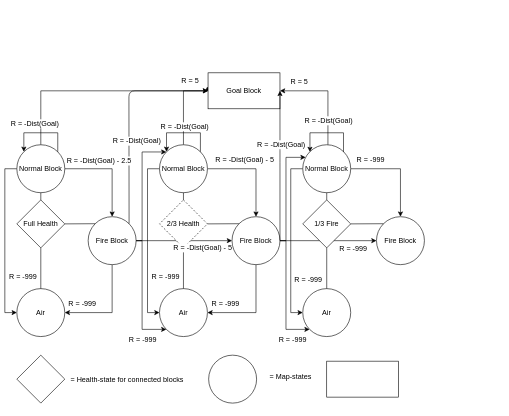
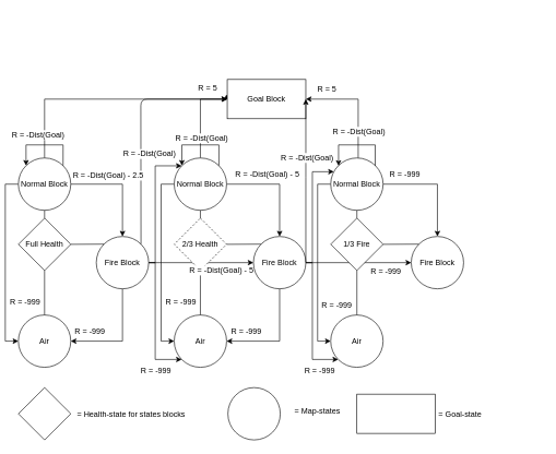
  <mxCell id="0" />
  <mxCell id="1" parent="0" />
  <mxCell id="2" value="" style="edgeStyle=orthogonalEdgeStyle;rounded=0;orthogonalLoop=1;jettySize=auto;html=1;" edge="1" parent="1" source="8" target="11"><mxGeometry relative="1" as="geometry" /></mxCell>
  <mxCell id="3" value="" style="endArrow=none;html=1;exitX=1;exitY=0.5;exitDx=0;exitDy=0;entryX=0;entryY=0;entryDx=0;entryDy=0;" edge="1" parent="1" source="4" target="11"><mxGeometry width="50" height="50" relative="1" as="geometry"><mxPoint x="309" y="451" as="sourcePoint" /><mxPoint x="308" y="491" as="targetPoint" /></mxGeometry></mxCell>
  <mxCell id="4" value="2/3 Health" style="rhombus;whiteSpace=wrap;html=1;dashed=1;" vertex="1" parent="1"><mxGeometry x="258" y="333" width="80" height="80" as="geometry" /></mxCell>
  <mxCell id="5" value="Full Health" style="rhombus;whiteSpace=wrap;html=1;" vertex="1" parent="1"><mxGeometry x="20" y="333" width="80" height="80" as="geometry" /></mxCell>
  <mxCell id="6" style="edgeStyle=orthogonalEdgeStyle;rounded=0;orthogonalLoop=1;jettySize=auto;html=1;exitX=0.5;exitY=1;exitDx=0;exitDy=0;entryX=1;entryY=0.5;entryDx=0;entryDy=0;" edge="1" parent="1" source="8" target="13"><mxGeometry relative="1" as="geometry" /></mxCell>
  <mxCell id="7" value="" style="edgeStyle=orthogonalEdgeStyle;rounded=0;orthogonalLoop=1;jettySize=auto;html=1;" edge="1" parent="1" source="8" target="19"><mxGeometry relative="1" as="geometry"><mxPoint x="229" y="231" as="targetPoint" /><Array as="points"><mxPoint x="229" y="401" /><mxPoint x="229" y="253" /></Array></mxGeometry></mxCell>
  <mxCell id="8" value="Fire Block" style="ellipse;whiteSpace=wrap;html=1;aspect=fixed;" vertex="1" parent="1"><mxGeometry x="139" y="361" width="80" height="80" as="geometry" /></mxCell>
  <mxCell id="9" style="edgeStyle=orthogonalEdgeStyle;rounded=0;orthogonalLoop=1;jettySize=auto;html=1;exitX=0.5;exitY=1;exitDx=0;exitDy=0;entryX=1;entryY=0.5;entryDx=0;entryDy=0;" edge="1" parent="1" source="11" target="14"><mxGeometry relative="1" as="geometry" /></mxCell>
  <mxCell id="10" value="" style="edgeStyle=orthogonalEdgeStyle;rounded=0;orthogonalLoop=1;jettySize=auto;html=1;" edge="1" parent="1" source="11" target="12"><mxGeometry relative="1" as="geometry" /></mxCell>
  <mxCell id="11" value="Fire Block" style="ellipse;whiteSpace=wrap;html=1;aspect=fixed;" vertex="1" parent="1"><mxGeometry x="379" y="361" width="80" height="80" as="geometry" /></mxCell>
  <mxCell id="12" value="Fire Block" style="ellipse;whiteSpace=wrap;html=1;aspect=fixed;" vertex="1" parent="1"><mxGeometry x="620" y="361" width="80" height="80" as="geometry" /></mxCell>
  <mxCell id="13" value="Air&lt;br&gt;" style="ellipse;whiteSpace=wrap;html=1;aspect=fixed;" vertex="1" parent="1"><mxGeometry x="20" y="481" width="80" height="80" as="geometry" /></mxCell>
  <mxCell id="14" value="Air&lt;br&gt;" style="ellipse;whiteSpace=wrap;html=1;aspect=fixed;" vertex="1" parent="1"><mxGeometry x="258" y="481" width="80" height="80" as="geometry" /></mxCell>
  <mxCell id="15" value="Air&lt;br&gt;" style="ellipse;whiteSpace=wrap;html=1;aspect=fixed;" vertex="1" parent="1"><mxGeometry x="497" y="481" width="80" height="80" as="geometry" /></mxCell>
  <mxCell id="16" style="edgeStyle=orthogonalEdgeStyle;rounded=0;orthogonalLoop=1;jettySize=auto;html=1;exitX=1;exitY=0.5;exitDx=0;exitDy=0;" edge="1" parent="1" source="19" target="11"><mxGeometry relative="1" as="geometry" /></mxCell>
  <mxCell id="17" style="edgeStyle=orthogonalEdgeStyle;rounded=0;orthogonalLoop=1;jettySize=auto;html=1;exitX=0;exitY=0.5;exitDx=0;exitDy=0;entryX=0;entryY=0.5;entryDx=0;entryDy=0;" edge="1" parent="1" source="19" target="14"><mxGeometry relative="1" as="geometry" /></mxCell>
  <mxCell id="18" value="" style="edgeStyle=orthogonalEdgeStyle;rounded=0;orthogonalLoop=1;jettySize=auto;html=1;entryX=-0.01;entryY=0.38;entryDx=0;entryDy=0;entryPerimeter=0;" edge="1" parent="1" source="19" target="28"><mxGeometry relative="1" as="geometry"><mxPoint x="299" y="111" as="targetPoint" /><Array as="points"><mxPoint x="298" y="151" /></Array></mxGeometry></mxCell>
  <mxCell id="19" value="Normal Block&lt;br&gt;" style="ellipse;whiteSpace=wrap;html=1;aspect=fixed;" vertex="1" parent="1"><mxGeometry x="258" y="241" width="80" height="80" as="geometry" /></mxCell>
  <mxCell id="20" style="edgeStyle=orthogonalEdgeStyle;rounded=0;orthogonalLoop=1;jettySize=auto;html=1;exitX=1;exitY=0.5;exitDx=0;exitDy=0;entryX=0.5;entryY=0;entryDx=0;entryDy=0;" edge="1" parent="1" source="23" target="12"><mxGeometry relative="1" as="geometry" /></mxCell>
  <mxCell id="21" style="edgeStyle=orthogonalEdgeStyle;rounded=0;orthogonalLoop=1;jettySize=auto;html=1;exitX=0;exitY=0.5;exitDx=0;exitDy=0;entryX=0;entryY=0.5;entryDx=0;entryDy=0;" edge="1" parent="1" source="23" target="15"><mxGeometry relative="1" as="geometry" /></mxCell>
  <mxCell id="22" value="" style="edgeStyle=orthogonalEdgeStyle;rounded=0;orthogonalLoop=1;jettySize=auto;html=1;entryX=1;entryY=0.5;entryDx=0;entryDy=0;" edge="1" parent="1" source="23" target="28"><mxGeometry relative="1" as="geometry"><mxPoint x="499" y="101" as="targetPoint" /><Array as="points"><mxPoint x="539" y="151" /></Array></mxGeometry></mxCell>
  <mxCell id="23" value="Normal Block&lt;br&gt;" style="ellipse;whiteSpace=wrap;html=1;aspect=fixed;" vertex="1" parent="1"><mxGeometry x="497" y="241" width="80" height="80" as="geometry" /></mxCell>
  <mxCell id="24" style="edgeStyle=orthogonalEdgeStyle;rounded=0;orthogonalLoop=1;jettySize=auto;html=1;exitX=0;exitY=0.5;exitDx=0;exitDy=0;entryX=0;entryY=0.5;entryDx=0;entryDy=0;" edge="1" parent="1" source="27" target="13"><mxGeometry relative="1" as="geometry" /></mxCell>
  <mxCell id="25" style="edgeStyle=orthogonalEdgeStyle;rounded=0;orthogonalLoop=1;jettySize=auto;html=1;exitX=1;exitY=0.5;exitDx=0;exitDy=0;" edge="1" parent="1" source="27" target="8"><mxGeometry relative="1" as="geometry" /></mxCell>
  <mxCell id="26" value="" style="edgeStyle=orthogonalEdgeStyle;rounded=0;orthogonalLoop=1;jettySize=auto;html=1;entryX=0;entryY=0.5;entryDx=0;entryDy=0;" edge="1" parent="1" source="27" target="28"><mxGeometry relative="1" as="geometry"><mxPoint x="60" y="161" as="targetPoint" /><Array as="points"><mxPoint x="60" y="151" /></Array></mxGeometry></mxCell>
  <mxCell id="27" value="Normal Block&lt;br&gt;" style="ellipse;whiteSpace=wrap;html=1;aspect=fixed;" vertex="1" parent="1"><mxGeometry x="20" y="241" width="80" height="80" as="geometry" /></mxCell>
  <mxCell id="28" value="Goal Block" style="rounded=0;whiteSpace=wrap;html=1;" vertex="1" parent="1"><mxGeometry x="339" y="121" width="120" height="60" as="geometry" /></mxCell>
  <mxCell id="29" value="" style="endArrow=classic;html=1;exitX=1;exitY=0;exitDx=0;exitDy=0;entryX=0;entryY=0.5;entryDx=0;entryDy=0;" edge="1" parent="1" source="8" target="28"><mxGeometry width="50" height="50" relative="1" as="geometry"><mxPoint x="-11" y="681" as="sourcePoint" /><mxPoint x="39" y="631" as="targetPoint" /><Array as="points"><mxPoint x="207" y="151" /></Array></mxGeometry></mxCell>
  <mxCell id="30" value="" style="endArrow=classic;html=1;exitX=1;exitY=0.5;exitDx=0;exitDy=0;entryX=1;entryY=0.5;entryDx=0;entryDy=0;" edge="1" parent="1" source="11" target="28"><mxGeometry width="50" height="50" relative="1" as="geometry"><mxPoint x="-11" y="681" as="sourcePoint" /><mxPoint x="519" y="121" as="targetPoint" /><Array as="points"><mxPoint x="459" y="261" /></Array></mxGeometry></mxCell>
  <mxCell id="31" value="R = -999" style="text;html=1;resizable=0;points=[];align=center;verticalAlign=middle;labelBackgroundColor=#ffffff;" vertex="1" connectable="0" parent="1"><mxGeometry x="577" y="391" as="geometry"><mxPoint x="-210" y="114" as="offset" /></mxGeometry></mxCell>
  <mxCell id="32" value="R = -999" style="text;html=1;resizable=0;points=[];align=center;verticalAlign=middle;labelBackgroundColor=#ffffff;" vertex="1" connectable="0" parent="1"><mxGeometry x="338" y="391" as="geometry"><mxPoint x="-210" y="114" as="offset" /></mxGeometry></mxCell>
  <mxCell id="33" value="R = -Dist(Goal)" style="text;html=1;resizable=0;points=[];align=center;verticalAlign=middle;labelBackgroundColor=#ffffff;" vertex="1" connectable="0" parent="1"><mxGeometry x="259" y="91" as="geometry"><mxPoint x="-210" y="114" as="offset" /></mxGeometry></mxCell>
  <mxCell id="34" value="R = -Dist(Goal)" style="text;html=1;resizable=0;points=[];align=center;verticalAlign=middle;labelBackgroundColor=#ffffff;" vertex="1" connectable="0" parent="1"><mxGeometry x="509" y="96" as="geometry"><mxPoint x="-210" y="114" as="offset" /></mxGeometry></mxCell>
  <mxCell id="35" value="R = -Dist(Goal)" style="text;html=1;resizable=0;points=[];align=center;verticalAlign=middle;labelBackgroundColor=#ffffff;" vertex="1" connectable="0" parent="1"><mxGeometry x="749" y="86" as="geometry"><mxPoint x="-210" y="114" as="offset" /></mxGeometry></mxCell>
  <mxCell id="36" value="R = -999" style="text;html=1;resizable=0;points=[];align=center;verticalAlign=middle;labelBackgroundColor=#ffffff;labelBorderColor=none;" vertex="1" connectable="0" parent="1"><mxGeometry x="819" y="151" as="geometry"><mxPoint x="-210" y="114" as="offset" /></mxGeometry></mxCell>
  <mxCell id="37" value="R = -Dist(Goal) - 2.5" style="text;resizable=0;points=[];align=center;verticalAlign=middle;labelBackgroundColor=#ffffff;labelBorderColor=none;html=1;" vertex="1" connectable="0" parent="1"><mxGeometry x="366" y="153" as="geometry"><mxPoint x="-210" y="114" as="offset" /></mxGeometry></mxCell>
  <mxCell id="38" value="R = -Dist(Goal) - 5" style="text;html=1;resizable=0;points=[];align=center;verticalAlign=middle;labelBackgroundColor=#ffffff;labelBorderColor=none;" vertex="1" connectable="0" parent="1"><mxGeometry x="609" y="151" as="geometry"><mxPoint x="-210" y="114" as="offset" /></mxGeometry></mxCell>
  <mxCell id="39" style="edgeStyle=orthogonalEdgeStyle;rounded=0;orthogonalLoop=1;jettySize=auto;html=1;exitX=1;exitY=0;exitDx=0;exitDy=0;entryX=0;entryY=0;entryDx=0;entryDy=0;" edge="1" parent="1" source="27" target="27"><mxGeometry relative="1" as="geometry"><Array as="points"><mxPoint x="88" y="221" /><mxPoint x="32" y="221" /></Array></mxGeometry></mxCell>
  <mxCell id="40" style="edgeStyle=orthogonalEdgeStyle;rounded=0;orthogonalLoop=1;jettySize=auto;html=1;exitX=1;exitY=0;exitDx=0;exitDy=0;entryX=0;entryY=0;entryDx=0;entryDy=0;" edge="1" parent="1" source="19" target="19"><mxGeometry relative="1" as="geometry"><mxPoint x="326" y="243" as="sourcePoint" /><mxPoint x="270" y="243" as="targetPoint" /><Array as="points"><mxPoint x="326" y="221" /><mxPoint x="270" y="221" /></Array></mxGeometry></mxCell>
  <mxCell id="41" style="edgeStyle=orthogonalEdgeStyle;rounded=0;orthogonalLoop=1;jettySize=auto;html=1;exitX=1;exitY=0;exitDx=0;exitDy=0;entryX=0;entryY=0;entryDx=0;entryDy=0;" edge="1" parent="1"><mxGeometry relative="1" as="geometry"><mxPoint x="565" y="253" as="sourcePoint" /><mxPoint x="509" y="253" as="targetPoint" /><Array as="points"><mxPoint x="564.5" y="221" /><mxPoint x="508.5" y="221" /></Array></mxGeometry></mxCell>
  <mxCell id="42" value="R = 5" style="text;html=1;resizable=0;points=[];align=center;verticalAlign=middle;labelBackgroundColor=#ffffff;" vertex="1" connectable="0" parent="1"><mxGeometry x="700" y="21" as="geometry"><mxPoint x="-210" y="114" as="offset" /></mxGeometry></mxCell>
  <mxCell id="43" value="R = 5" style="text;html=1;resizable=0;points=[];align=center;verticalAlign=middle;labelBackgroundColor=#ffffff;" vertex="1" connectable="0" parent="1"><mxGeometry x="518" y="20" as="geometry"><mxPoint x="-210" y="114" as="offset" /></mxGeometry></mxCell>
  <mxCell id="44" value="R = -999" style="text;html=1;resizable=0;points=[];align=center;verticalAlign=middle;labelBackgroundColor=#ffffff;" vertex="1" connectable="0" parent="1"><mxGeometry x="239" y="347" as="geometry"><mxPoint x="-210" y="114" as="offset" /></mxGeometry></mxCell>
  <mxCell id="45" value="R = -999" style="text;html=1;resizable=0;points=[];align=center;verticalAlign=middle;labelBackgroundColor=#ffffff;" vertex="1" connectable="0" parent="1"><mxGeometry x="477" y="347" as="geometry"><mxPoint x="-210" y="114" as="offset" /></mxGeometry></mxCell>
  <mxCell id="46" value="R = -999" style="text;html=1;resizable=0;points=[];align=center;verticalAlign=middle;labelBackgroundColor=#ffffff;" vertex="1" connectable="0" parent="1"><mxGeometry x="715" y="352" as="geometry"><mxPoint x="-210" y="114" as="offset" /></mxGeometry></mxCell>
  <mxCell id="47" value="1/3 Fire" style="rhombus;whiteSpace=wrap;html=1;" vertex="1" parent="1"><mxGeometry x="497" y="333" width="80" height="80" as="geometry" /></mxCell>
  <mxCell id="48" value="" style="endArrow=none;html=1;exitX=0.5;exitY=0;exitDx=0;exitDy=0;entryX=0.5;entryY=1;entryDx=0;entryDy=0;" edge="1" parent="1" source="13" target="5"><mxGeometry width="50" height="50" relative="1" as="geometry"><mxPoint x="39" y="491" as="sourcePoint" /><mxPoint x="89" y="441" as="targetPoint" /></mxGeometry></mxCell>
  <mxCell id="49" value="" style="endArrow=none;html=1;exitX=0.5;exitY=0;exitDx=0;exitDy=0;entryX=0.5;entryY=1;entryDx=0;entryDy=0;" edge="1" parent="1" source="5" target="27"><mxGeometry width="50" height="50" relative="1" as="geometry"><mxPoint x="70" y="491" as="sourcePoint" /><mxPoint x="70" y="451" as="targetPoint" /></mxGeometry></mxCell>
  <mxCell id="50" value="" style="endArrow=none;html=1;exitX=1;exitY=0.5;exitDx=0;exitDy=0;entryX=0;entryY=0;entryDx=0;entryDy=0;" edge="1" parent="1" source="5" target="8"><mxGeometry width="50" height="50" relative="1" as="geometry"><mxPoint x="70" y="371" as="sourcePoint" /><mxPoint x="70" y="331" as="targetPoint" /></mxGeometry></mxCell>
  <mxCell id="51" value="" style="endArrow=none;html=1;exitX=0.5;exitY=0;exitDx=0;exitDy=0;entryX=0.5;entryY=1;entryDx=0;entryDy=0;" edge="1" parent="1" source="4" target="19"><mxGeometry width="50" height="50" relative="1" as="geometry"><mxPoint x="70" y="371" as="sourcePoint" /><mxPoint x="70" y="331" as="targetPoint" /></mxGeometry></mxCell>
  <mxCell id="52" value="" style="endArrow=none;html=1;exitX=0.5;exitY=1;exitDx=0;exitDy=0;entryX=0.5;entryY=0;entryDx=0;entryDy=0;" edge="1" parent="1" source="4" target="14"><mxGeometry width="50" height="50" relative="1" as="geometry"><mxPoint x="309" y="371" as="sourcePoint" /><mxPoint x="308" y="331" as="targetPoint" /></mxGeometry></mxCell>
  <mxCell id="53" value="" style="endArrow=none;html=1;exitX=0.5;exitY=0;exitDx=0;exitDy=0;entryX=0.5;entryY=1;entryDx=0;entryDy=0;" edge="1" parent="1" source="47" target="23"><mxGeometry width="50" height="50" relative="1" as="geometry"><mxPoint x="319" y="461" as="sourcePoint" /><mxPoint x="318" y="501" as="targetPoint" /></mxGeometry></mxCell>
  <mxCell id="54" value="" style="endArrow=none;html=1;exitX=0.5;exitY=1;exitDx=0;exitDy=0;" edge="1" parent="1" source="47" target="15"><mxGeometry width="50" height="50" relative="1" as="geometry"><mxPoint x="547" y="371" as="sourcePoint" /><mxPoint x="547" y="331" as="targetPoint" /></mxGeometry></mxCell>
  <mxCell id="55" value="" style="endArrow=none;html=1;exitX=1;exitY=0.5;exitDx=0;exitDy=0;entryX=0;entryY=0;entryDx=0;entryDy=0;" edge="1" parent="1" source="47" target="12"><mxGeometry width="50" height="50" relative="1" as="geometry"><mxPoint x="547" y="451" as="sourcePoint" /><mxPoint x="629" y="381" as="targetPoint" /></mxGeometry></mxCell>
  <mxCell id="56" value="" style="edgeStyle=orthogonalEdgeStyle;rounded=0;orthogonalLoop=1;jettySize=auto;html=1;" edge="1" parent="1" source="8" target="14"><mxGeometry relative="1" as="geometry"><mxPoint x="229" y="411" as="sourcePoint" /><mxPoint x="268" y="291" as="targetPoint" /><Array as="points"><mxPoint x="229" y="401" /><mxPoint x="229" y="549" /></Array></mxGeometry></mxCell>
  <mxCell id="57" value="" style="edgeStyle=orthogonalEdgeStyle;rounded=0;orthogonalLoop=1;jettySize=auto;html=1;" edge="1" parent="1" source="11" target="15"><mxGeometry relative="1" as="geometry"><mxPoint x="458" y="401" as="sourcePoint" /><mxPoint x="509" y="549" as="targetPoint" /><Array as="points"><mxPoint x="469" y="401" /><mxPoint x="469" y="549" /></Array></mxGeometry></mxCell>
  <mxCell id="58" value="" style="edgeStyle=orthogonalEdgeStyle;rounded=0;orthogonalLoop=1;jettySize=auto;html=1;" edge="1" parent="1" source="11" target="23"><mxGeometry relative="1" as="geometry"><mxPoint x="459" y="410" as="sourcePoint" /><mxPoint x="509.434" y="262" as="targetPoint" /><Array as="points"><mxPoint x="469" y="401" /><mxPoint x="469" y="262" /></Array></mxGeometry></mxCell>
  <mxCell id="59" value="R = -999" style="text;html=1;resizable=0;points=[];align=center;verticalAlign=middle;labelBackgroundColor=#ffffff;" vertex="1" connectable="0" parent="1"><mxGeometry x="439" y="451" as="geometry"><mxPoint x="-210" y="114" as="offset" /></mxGeometry></mxCell>
  <mxCell id="60" value="R = -999" style="text;html=1;resizable=0;points=[];align=center;verticalAlign=middle;labelBackgroundColor=#ffffff;" vertex="1" connectable="0" parent="1"><mxGeometry x="689" y="451" as="geometry"><mxPoint x="-210" y="114" as="offset" /></mxGeometry></mxCell>
  <mxCell id="61" value="R = -Dist(Goal)" style="text;html=1;resizable=0;points=[];align=center;verticalAlign=middle;labelBackgroundColor=#ffffff;" vertex="1" connectable="0" parent="1"><mxGeometry x="429" y="120" as="geometry"><mxPoint x="-210" y="114" as="offset" /></mxGeometry></mxCell>
  <mxCell id="62" value="R = -Dist(Goal)" style="text;html=1;resizable=0;points=[];align=center;verticalAlign=middle;labelBackgroundColor=#ffffff;" vertex="1" connectable="0" parent="1"><mxGeometry x="670" y="126" as="geometry"><mxPoint x="-210" y="114" as="offset" /></mxGeometry></mxCell>
  <mxCell id="63" value="R = -999" style="text;html=1;resizable=0;points=[];align=center;verticalAlign=middle;labelBackgroundColor=#ffffff;labelBorderColor=none;" vertex="1" connectable="0" parent="1"><mxGeometry x="790" y="299" as="geometry"><mxPoint x="-210" y="114" as="offset" /></mxGeometry></mxCell>
  <mxCell id="64" value="R = -Dist(Goal) - 5" style="text;html=1;resizable=0;points=[];align=center;verticalAlign=middle;labelBackgroundColor=#ffffff;labelBorderColor=none;" vertex="1" connectable="0" parent="1"><mxGeometry x="539" y="298" as="geometry"><mxPoint x="-210" y="114" as="offset" /></mxGeometry></mxCell>
  <mxCell id="65" value="" style="rhombus;whiteSpace=wrap;html=1;" vertex="1" parent="1"><mxGeometry x="20" y="592" width="80" height="80" as="geometry" /></mxCell>
- <mxCell id="66" value="= Health-state for connected blocks&lt;br&gt;&lt;br&gt;" style="text;html=1;resizable=0;points=[];autosize=1;align=left;verticalAlign=top;spacingTop=-4;" vertex="1" parent="1"><mxGeometry x="108" y="623" width="200" height="30" as="geometry" /></mxCell>
+ <mxCell id="66" value="= Health-state for states blocks&lt;br&gt;&lt;br&gt;" style="text;html=1;resizable=0;points=[];autosize=1;align=left;verticalAlign=top;spacingTop=-4;" vertex="1" parent="1"><mxGeometry x="108" y="623" width="200" height="30" as="geometry" /></mxCell>
  <mxCell id="67" value="" style="ellipse;whiteSpace=wrap;html=1;aspect=fixed;" vertex="1" parent="1"><mxGeometry x="340" y="592" width="80" height="80" as="geometry" /></mxCell>
  <mxCell id="68" value="= Map-states&lt;br&gt;&lt;br&gt;" style="text;html=1;resizable=0;points=[];autosize=1;align=left;verticalAlign=top;spacingTop=-4;" vertex="1" parent="1"><mxGeometry x="440" y="618" width="90" height="30" as="geometry" /></mxCell>
  <mxCell id="69" value="" style="rounded=0;whiteSpace=wrap;html=1;" vertex="1" parent="1"><mxGeometry x="537" y="602" width="120" height="60" as="geometry" /></mxCell>
+ <mxCell id="70" value="= Goal-state&lt;br&gt;&lt;br&gt;" style="text;html=1;resizable=0;points=[];autosize=1;align=left;verticalAlign=top;spacingTop=-4;" vertex="1" parent="1"><mxGeometry x="660" y="623" width="80" height="30" as="geometry" /></mxCell>
